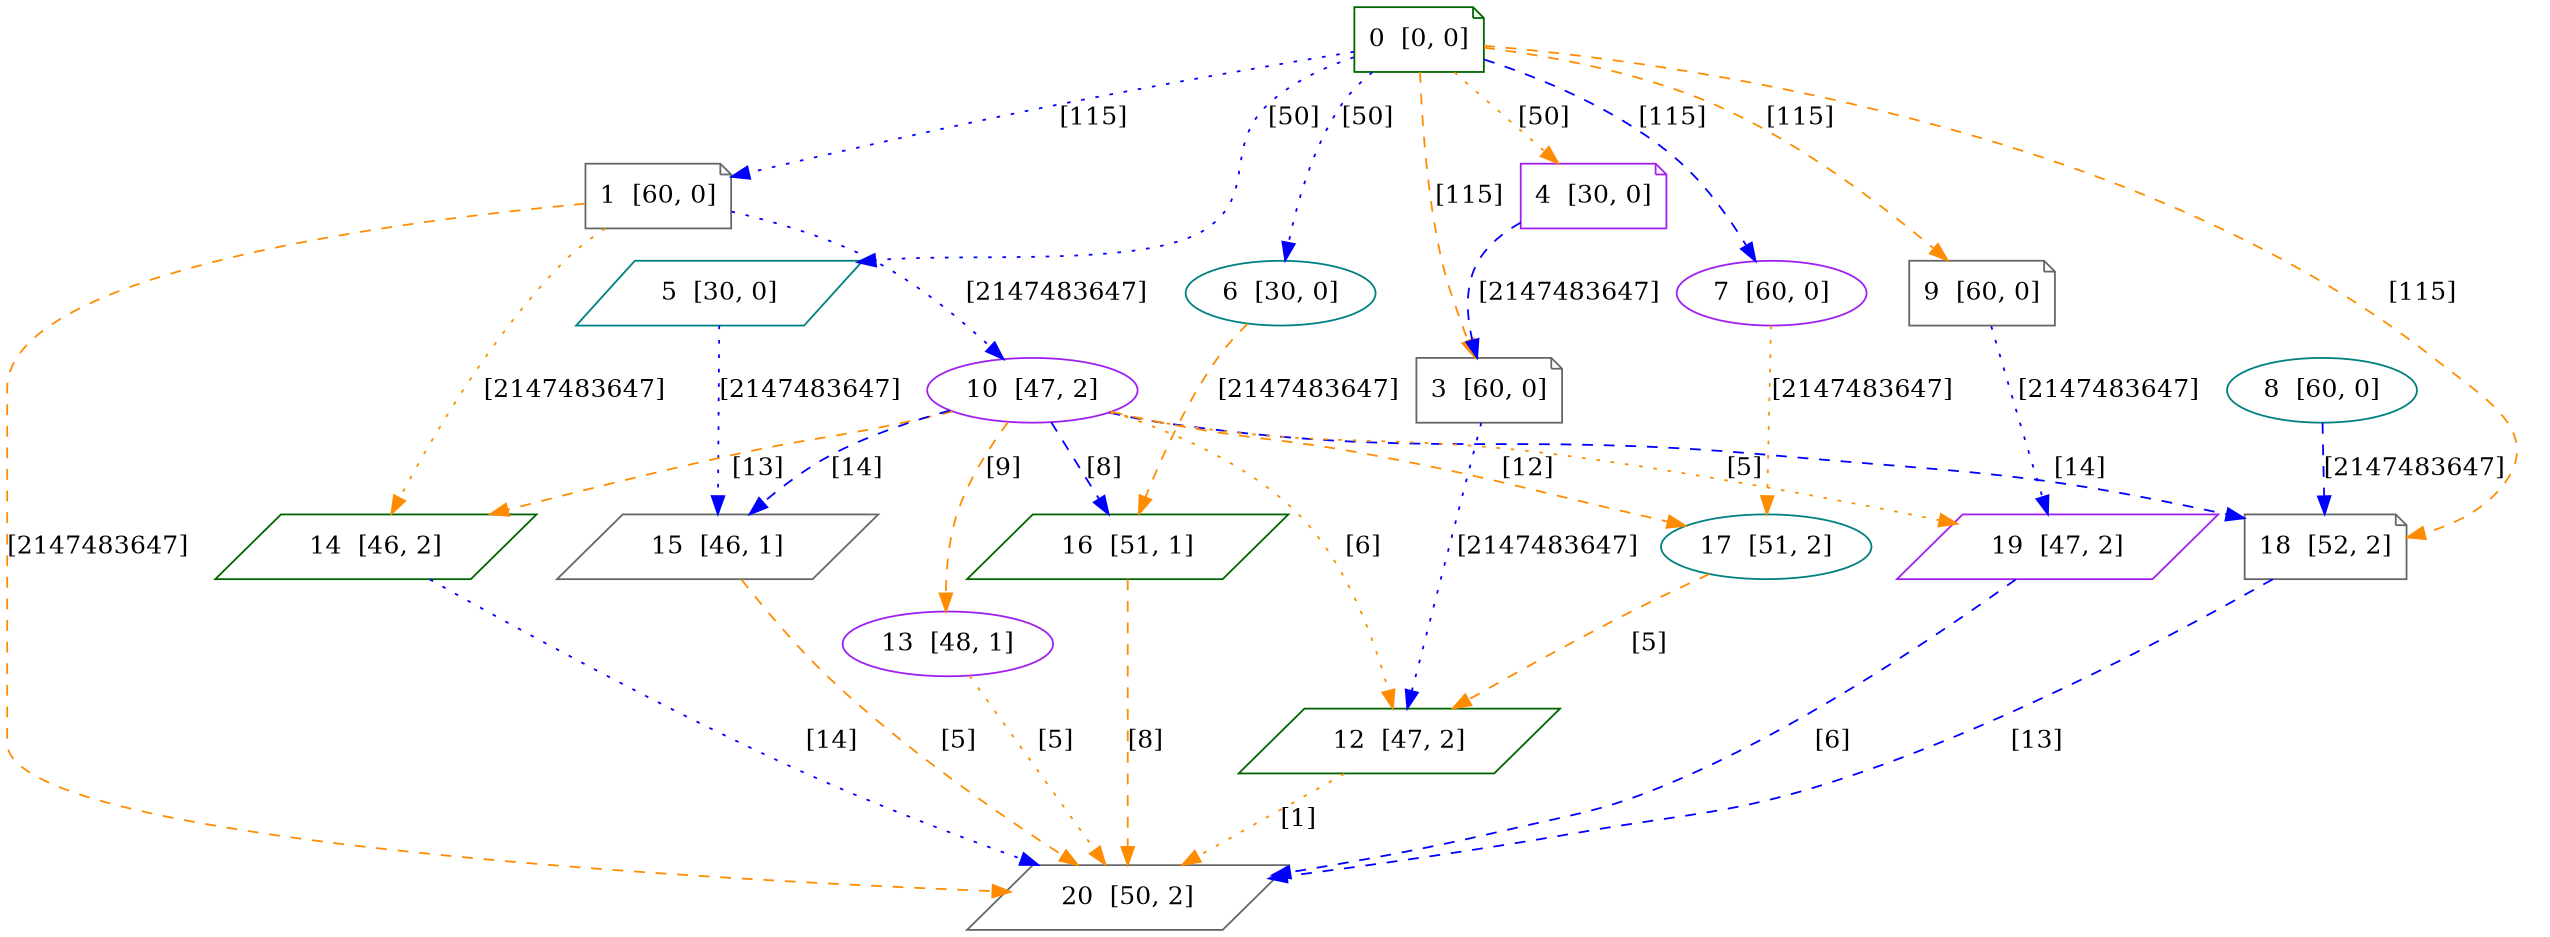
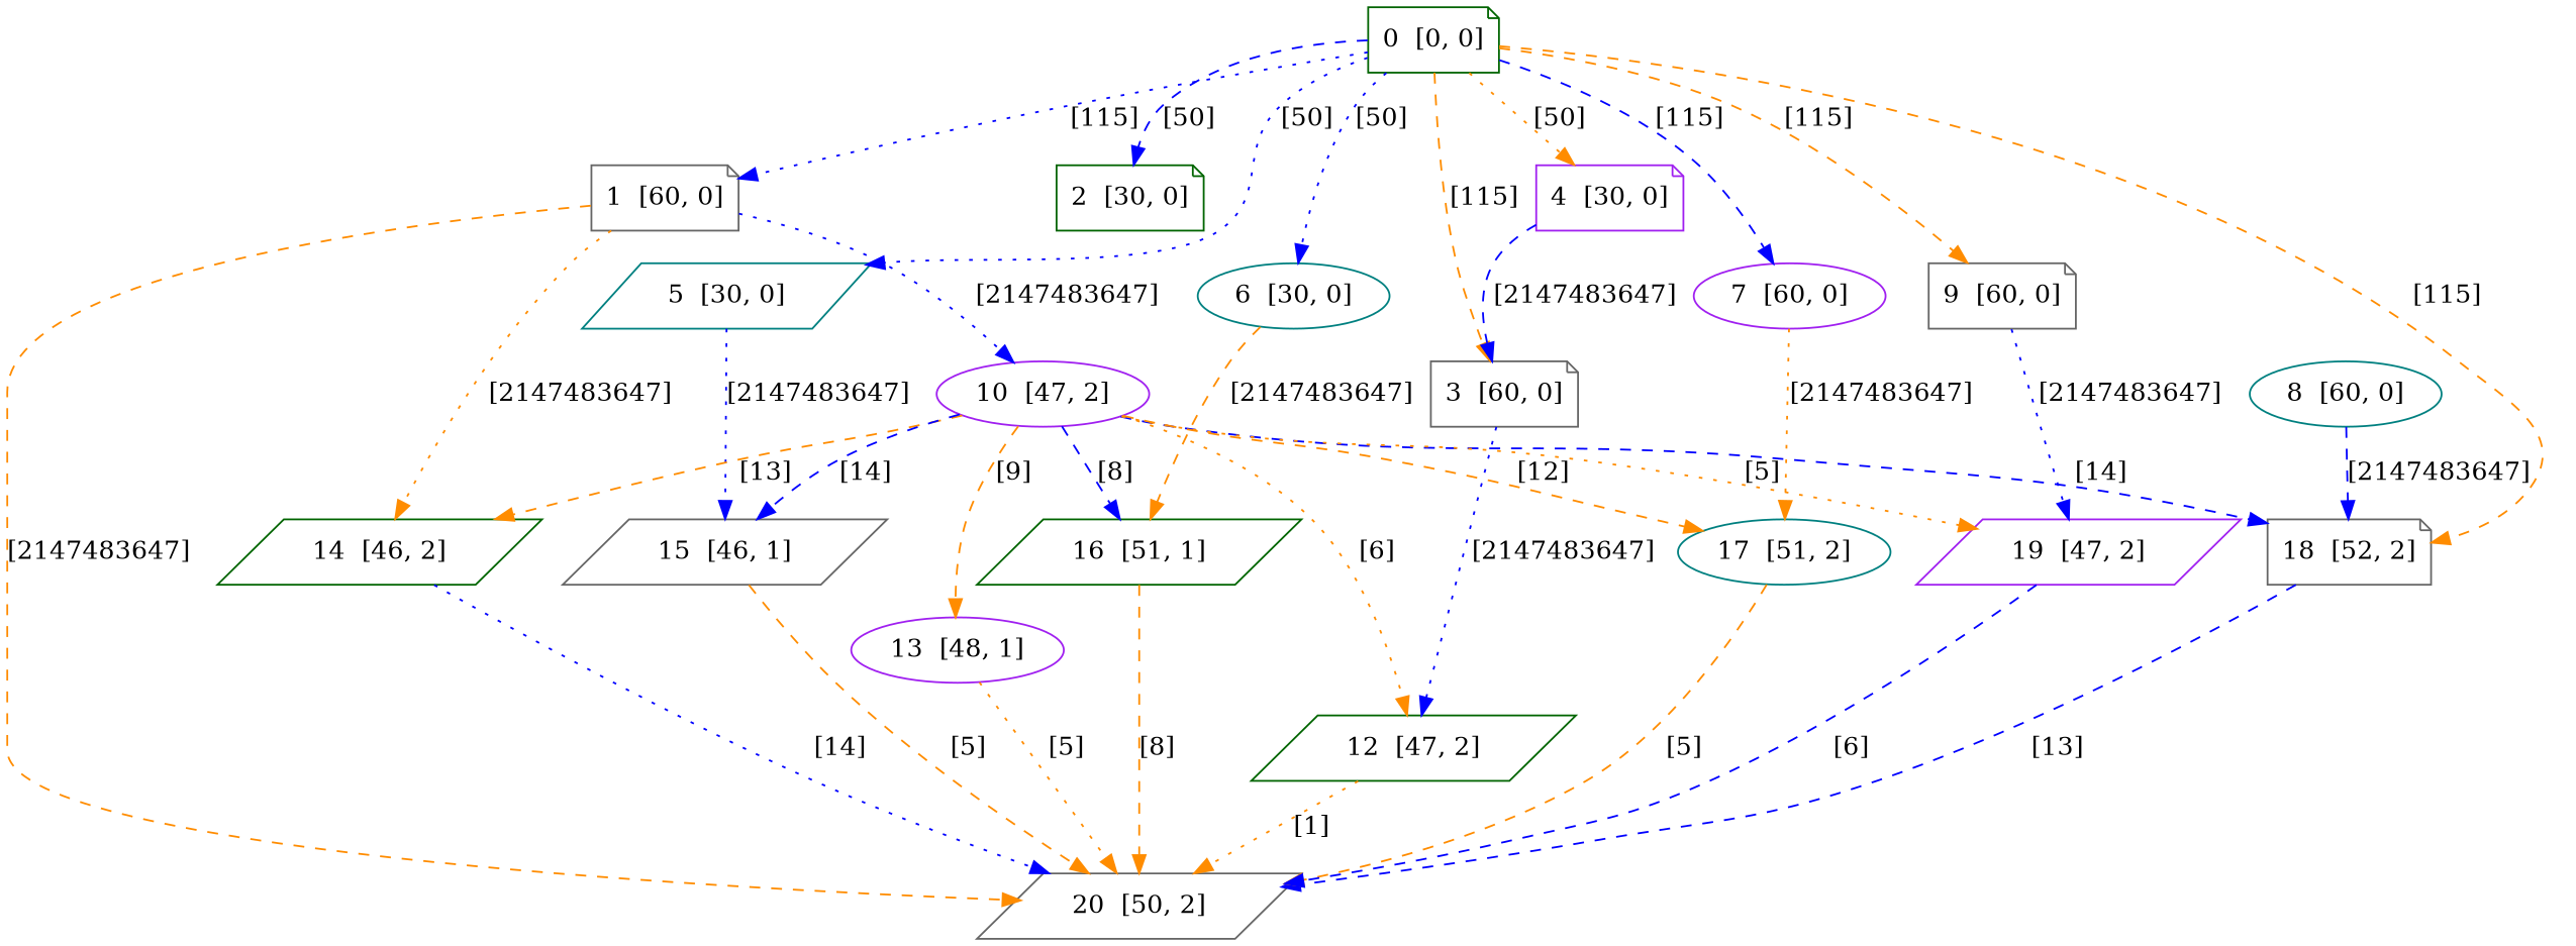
  digraph {
    node [color=gray40 shape=note]
    edge [color=darkorange style=dashed]
    n1 [color=darkgreen label="0  [0, 0]"]
    n2 [label="1  [60, 0]"]
+   n3 [color=darkgreen label="2  [30, 0]"]
    n4 [label="3  [60, 0]"]
    n5 [color=purple label="4  [30, 0]"]
    n6 [color=teal label="5  [30, 0]" shape=parallelogram]
    n7 [color=teal label="6  [30, 0]" shape=ellipse]
    n8 [color=purple label="7  [60, 0]" shape=ellipse]
    n9 [label="9  [60, 0]"]
    n10 [label="18  [52, 2]"]
    n11 [color=purple label="10  [47, 2]" shape=ellipse]
    n12 [color=darkgreen label="14  [46, 2]" shape=parallelogram]
    n13 [label="20  [50, 2]" shape=parallelogram]
    n14 [color=darkgreen label="12  [47, 2]" shape=parallelogram]
    n15 [label="15  [46, 1]" shape=parallelogram]
    n16 [color=darkgreen label="16  [51, 1]" shape=parallelogram]
    n17 [color=teal label="17  [51, 2]" shape=ellipse]
    n18 [color=teal label="8  [60, 0]" shape=ellipse]
    n19 [color=purple label="19  [47, 2]" shape=parallelogram]
    n20 [color=purple label="13  [48, 1]" shape=ellipse]
    n1 -> n2 [color=blue label="[115]" style=dotted]
+   n1 -> n3 [color=blue label="[50]"]
    n1 -> n4 [label="[115]"]
    n1 -> n5 [label="[50]" style=dotted]
    n1 -> n6 [color=blue label="[50]" style=dotted]
    n1 -> n7 [color=blue label="[50]" style=dotted]
    n1 -> n8 [color=blue label="[115]"]
    n1 -> n9 [label="[115]"]
    n1 -> n10 [label="[115]"]
    n2 -> n11 [color=blue label="[2147483647]" style=dotted]
    n2 -> n12 [label="[2147483647]" style=dotted]
    n2 -> n13 [label="[2147483647]"]
    n4 -> n14 [color=blue label="[2147483647]" style=dotted]
    n5 -> n4 [color=blue label="[2147483647]"]
    n6 -> n15 [color=blue label="[2147483647]" style=dotted]
    n7 -> n16 [label="[2147483647]"]
    n8 -> n17 [label="[2147483647]" style=dotted]
    n9 -> n19 [color=blue label="[2147483647]" style=dotted]
    n10 -> n13 [color=blue label="[13]"]
    n11 -> n10 [color=blue label="[14]"]
    n11 -> n12 [label="[13]"]
    n11 -> n14 [label="[6]" style=dotted]
    n11 -> n15 [color=blue label="[14]"]
    n11 -> n16 [color=blue label="[8]"]
    n11 -> n17 [label="[12]"]
    n11 -> n19 [label="[5]" style=dotted]
    n11 -> n20 [label="[9]"]
    n12 -> n13 [color=blue label="[14]" style=dotted]
    n14 -> n13 [label="[1]" style=dotted]
    n15 -> n13 [label="[5]"]
    n16 -> n13 [label="[8]"]
-   n17 -> n14 [label="[5]"]
+   n17 -> n13 [label="[5]"]
    n18 -> n10 [color=blue label="[2147483647]"]
    n19 -> n13 [color=blue label="[6]"]
    n20 -> n13 [label="[5]" style=dotted]
  }
